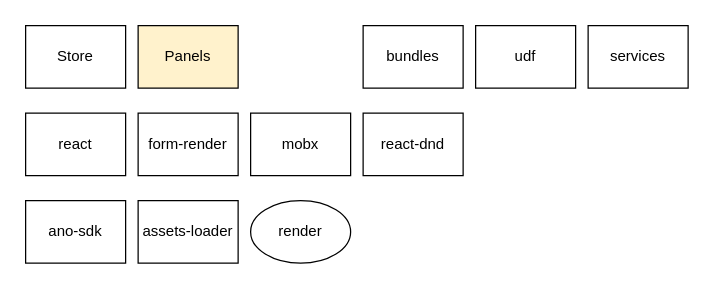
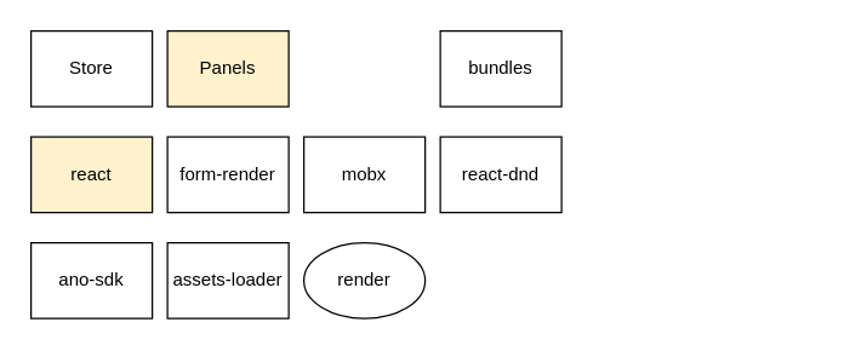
  <mxCell id="0" />
  <mxCell id="1" parent="0" />
  <mxCell id="2" value="Store" style="rounded=0;whiteSpace=wrap;html=1;" vertex="1" parent="1"><mxGeometry x="20" y="20" width="80" height="50" as="geometry" /></mxCell>
  <mxCell id="3" value="Panels" style="rounded=0;whiteSpace=wrap;html=1;fillColor=#fff2cc;" vertex="1" parent="1"><mxGeometry x="110" y="20" width="80" height="50" as="geometry" /></mxCell>
- <mxCell id="4" value="react" style="rounded=0;whiteSpace=wrap;html=1;" vertex="1" parent="1"><mxGeometry x="20" y="90" width="80" height="50" as="geometry" /></mxCell>
+ <mxCell id="4" value="react" style="rounded=0;whiteSpace=wrap;html=1;fillColor=#fff2cc;" vertex="1" parent="1"><mxGeometry x="20" y="90" width="80" height="50" as="geometry" /></mxCell>
  <mxCell id="5" value="form-render" style="rounded=0;whiteSpace=wrap;html=1;" vertex="1" parent="1"><mxGeometry x="110" y="90" width="80" height="50" as="geometry" /></mxCell>
  <mxCell id="6" value="mobx" style="rounded=0;whiteSpace=wrap;html=1;" vertex="1" parent="1"><mxGeometry x="200" y="90" width="80" height="50" as="geometry" /></mxCell>
  <mxCell id="7" value="react-dnd" style="rounded=0;whiteSpace=wrap;html=1;" vertex="1" parent="1"><mxGeometry x="290" y="90" width="80" height="50" as="geometry" /></mxCell>
  <mxCell id="8" value="bundles" style="rounded=0;whiteSpace=wrap;html=1;" vertex="1" parent="1"><mxGeometry x="290" y="20" width="80" height="50" as="geometry" /></mxCell>
  <mxCell id="9" value="ano-sdk" style="rounded=0;whiteSpace=wrap;html=1;" vertex="1" parent="1"><mxGeometry x="20" y="160" width="80" height="50" as="geometry" /></mxCell>
  <mxCell id="10" value="assets-loader" style="rounded=0;whiteSpace=wrap;html=1;" vertex="1" parent="1"><mxGeometry x="110" y="160" width="80" height="50" as="geometry" /></mxCell>
  <mxCell id="11" value="render" style="ellipse;whiteSpace=wrap;html=1;" vertex="1" parent="1"><mxGeometry x="200" y="160" width="80" height="50" as="geometry" /></mxCell>
- <mxCell id="12" value="udf" style="rounded=0;whiteSpace=wrap;html=1;" vertex="1" parent="1"><mxGeometry x="380" y="20" width="80" height="50" as="geometry" /></mxCell>
- <mxCell id="13" value="services" style="rounded=0;whiteSpace=wrap;html=1;" vertex="1" parent="1"><mxGeometry x="470" y="20" width="80" height="50" as="geometry" /></mxCell>
